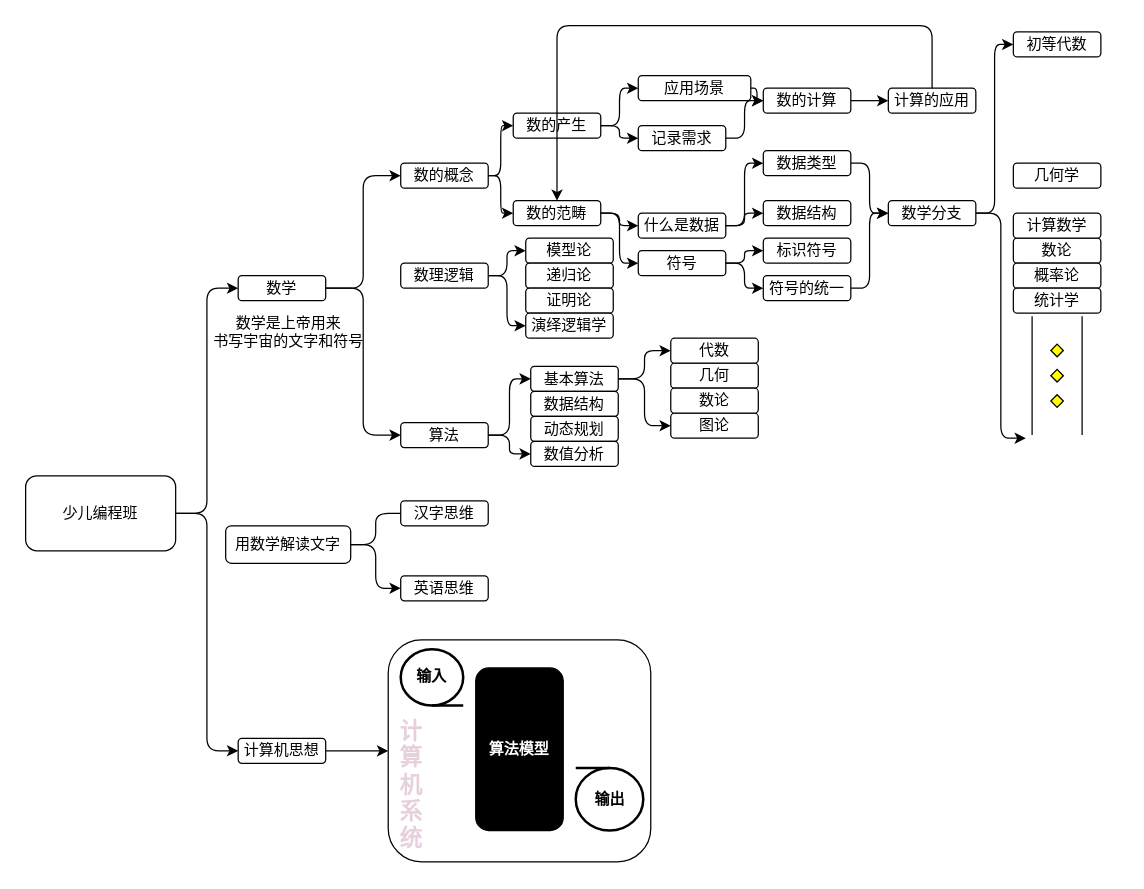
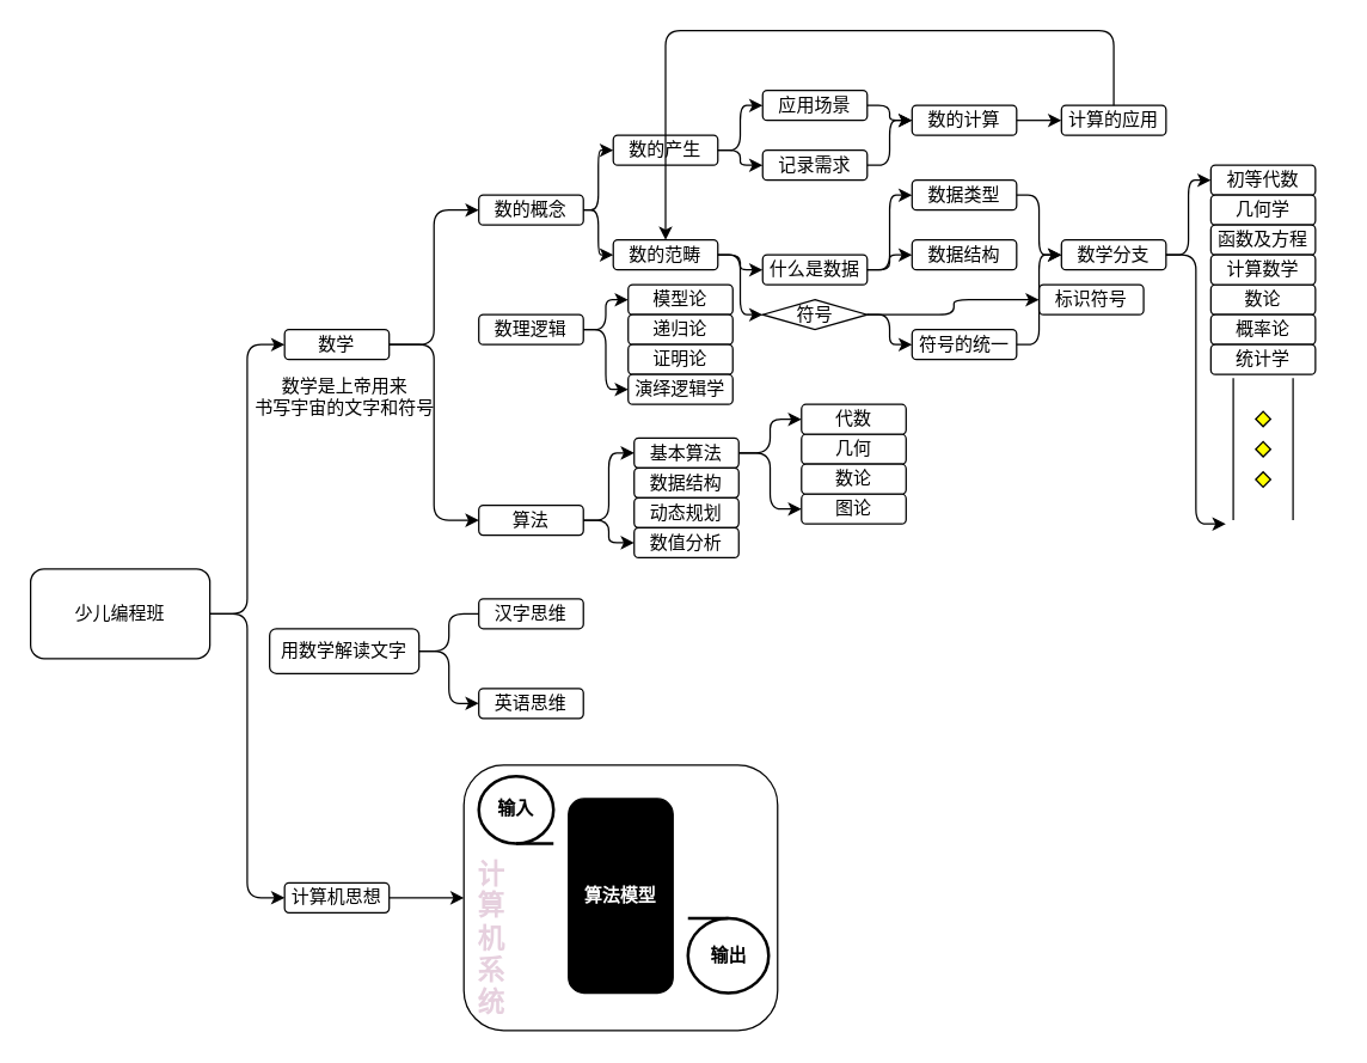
  <mxCell id="0" />
  <mxCell id="1" parent="0" />
  <mxCell id="2" value="少儿编程班" style="rounded=1;whiteSpace=wrap;html=1;" vertex="1" parent="1"><mxGeometry x="20" y="380" width="120" height="60" as="geometry" /></mxCell>
  <mxCell id="3" value="数学" style="rounded=1;whiteSpace=wrap;html=1;" vertex="1" parent="1"><mxGeometry x="190" y="220" width="70" height="20" as="geometry" /></mxCell>
  <mxCell id="4" value="汉字思维" style="rounded=1;whiteSpace=wrap;html=1;" vertex="1" parent="1"><mxGeometry x="320" y="400" width="70" height="20" as="geometry" /></mxCell>
  <mxCell id="5" value="" style="edgeStyle=orthogonalEdgeStyle;rounded=0;orthogonalLoop=1;jettySize=auto;html=1;" edge="1" parent="1" source="6" target="77"><mxGeometry relative="1" as="geometry" /></mxCell>
  <mxCell id="6" value="计算机思想" style="rounded=1;whiteSpace=wrap;html=1;" vertex="1" parent="1"><mxGeometry x="190" y="590" width="70" height="20" as="geometry" /></mxCell>
  <mxCell id="7" value="数的概念" style="rounded=1;whiteSpace=wrap;html=1;" vertex="1" parent="1"><mxGeometry x="320" y="130" width="70" height="20" as="geometry" /></mxCell>
  <mxCell id="8" value="数理逻辑" style="rounded=1;whiteSpace=wrap;html=1;" vertex="1" parent="1"><mxGeometry x="320" y="210" width="70" height="20" as="geometry" /></mxCell>
  <mxCell id="9" value="算法" style="rounded=1;whiteSpace=wrap;html=1;" vertex="1" parent="1"><mxGeometry x="320" y="337.5" width="70" height="20" as="geometry" /></mxCell>
  <mxCell id="10" value="数的产生" style="rounded=1;whiteSpace=wrap;html=1;" vertex="1" parent="1"><mxGeometry x="410" y="90" width="70" height="20" as="geometry" /></mxCell>
- <mxCell id="11" value="应用场景" style="rounded=1;whiteSpace=wrap;html=1;" vertex="1" parent="1"><mxGeometry x="510" y="60" width="90" height="20" as="geometry" /></mxCell>
+ <mxCell id="11" value="应用场景" style="rounded=1;whiteSpace=wrap;html=1;" vertex="1" parent="1"><mxGeometry x="510" y="60" width="70" height="20" as="geometry" /></mxCell>
  <mxCell id="12" value="数的范畴" style="rounded=1;whiteSpace=wrap;html=1;" vertex="1" parent="1"><mxGeometry x="410" y="160" width="70" height="20" as="geometry" /></mxCell>
  <mxCell id="13" value="什么是数据" style="rounded=1;whiteSpace=wrap;html=1;" vertex="1" parent="1"><mxGeometry x="510" y="170" width="70" height="20" as="geometry" /></mxCell>
  <mxCell id="14" value="数据类型" style="rounded=1;whiteSpace=wrap;html=1;" vertex="1" parent="1"><mxGeometry x="610" y="120" width="70" height="20" as="geometry" /></mxCell>
  <mxCell id="15" value="数据结构" style="rounded=1;whiteSpace=wrap;html=1;" vertex="1" parent="1"><mxGeometry x="610" y="160" width="70" height="20" as="geometry" /></mxCell>
- <mxCell id="16" value="符号" style="rounded=1;whiteSpace=wrap;html=1;" vertex="1" parent="1"><mxGeometry x="510" y="200" width="70" height="20" as="geometry" /></mxCell>
- <mxCell id="17" value="标识符号" style="rounded=1;whiteSpace=wrap;html=1;" vertex="1" parent="1"><mxGeometry x="610" y="190" width="70" height="20" as="geometry" /></mxCell>
+ <mxCell id="16" value="符号" style="rhombus;whiteSpace=wrap;html=1;" vertex="1" parent="1"><mxGeometry x="510" y="200" width="70" height="20" as="geometry" /></mxCell>
+ <mxCell id="17" value="标识符号" style="rounded=1;whiteSpace=wrap;html=1;" vertex="1" parent="1"><mxGeometry x="695" y="190" width="70" height="20" as="geometry" /></mxCell>
  <mxCell id="18" value="符号的统一" style="rounded=1;whiteSpace=wrap;html=1;" vertex="1" parent="1"><mxGeometry x="610" y="220" width="70" height="20" as="geometry" /></mxCell>
  <mxCell id="19" value="" style="edgeStyle=elbowEdgeStyle;elbow=horizontal;endArrow=classic;html=1;exitX=1;exitY=0.5;exitDx=0;exitDy=0;entryX=0;entryY=0.5;entryDx=0;entryDy=0;" edge="1" parent="1" source="2" target="3"><mxGeometry width="50" height="50" relative="1" as="geometry"><mxPoint x="150" y="420" as="sourcePoint" /><mxPoint x="200" y="370" as="targetPoint" /></mxGeometry></mxCell>
  <mxCell id="20" value="" style="edgeStyle=elbowEdgeStyle;elbow=horizontal;endArrow=classic;html=1;exitX=1;exitY=0.5;exitDx=0;exitDy=0;entryX=0;entryY=0.5;entryDx=0;entryDy=0;" edge="1" parent="1" source="2" target="6"><mxGeometry width="50" height="50" relative="1" as="geometry"><mxPoint x="160" y="420" as="sourcePoint" /><mxPoint x="200" y="240" as="targetPoint" /></mxGeometry></mxCell>
  <mxCell id="21" value="" style="edgeStyle=elbowEdgeStyle;elbow=horizontal;endArrow=classic;html=1;exitX=1;exitY=0.5;exitDx=0;exitDy=0;entryX=0;entryY=0.5;entryDx=0;entryDy=0;" edge="1" parent="1" source="3" target="7"><mxGeometry width="50" height="50" relative="1" as="geometry"><mxPoint x="170" y="430" as="sourcePoint" /><mxPoint x="210" y="250" as="targetPoint" /></mxGeometry></mxCell>
  <mxCell id="22" value="" style="edgeStyle=elbowEdgeStyle;elbow=horizontal;endArrow=classic;html=1;exitX=1;exitY=0.5;exitDx=0;exitDy=0;entryX=0;entryY=0.5;entryDx=0;entryDy=0;" edge="1" parent="1" source="3" target="9"><mxGeometry width="50" height="50" relative="1" as="geometry"><mxPoint x="180" y="440" as="sourcePoint" /><mxPoint x="320" y="390" as="targetPoint" /></mxGeometry></mxCell>
  <mxCell id="23" value="" style="edgeStyle=elbowEdgeStyle;elbow=horizontal;endArrow=classic;html=1;exitX=1;exitY=0.5;exitDx=0;exitDy=0;entryX=0;entryY=0.5;entryDx=0;entryDy=0;" edge="1" parent="1" source="7" target="10"><mxGeometry width="50" height="50" relative="1" as="geometry"><mxPoint x="190" y="450" as="sourcePoint" /><mxPoint x="230" y="270" as="targetPoint" /></mxGeometry></mxCell>
  <mxCell id="24" value="" style="edgeStyle=elbowEdgeStyle;elbow=horizontal;endArrow=classic;html=1;exitX=1;exitY=0.5;exitDx=0;exitDy=0;entryX=0;entryY=0.5;entryDx=0;entryDy=0;" edge="1" parent="1" source="7" target="12"><mxGeometry width="50" height="50" relative="1" as="geometry"><mxPoint x="200" y="460" as="sourcePoint" /><mxPoint x="240" y="280" as="targetPoint" /></mxGeometry></mxCell>
  <mxCell id="25" value="" style="edgeStyle=elbowEdgeStyle;elbow=horizontal;endArrow=classic;html=1;exitX=1;exitY=0.5;exitDx=0;exitDy=0;entryX=0;entryY=0.5;entryDx=0;entryDy=0;" edge="1" parent="1" source="10" target="11"><mxGeometry width="50" height="50" relative="1" as="geometry"><mxPoint x="210" y="470" as="sourcePoint" /><mxPoint x="250" y="290" as="targetPoint" /></mxGeometry></mxCell>
  <mxCell id="26" value="" style="edgeStyle=elbowEdgeStyle;elbow=horizontal;endArrow=classic;html=1;exitX=1;exitY=0.5;exitDx=0;exitDy=0;entryX=0;entryY=0.5;entryDx=0;entryDy=0;" edge="1" parent="1" source="12" target="16"><mxGeometry width="50" height="50" relative="1" as="geometry"><mxPoint x="220" y="480" as="sourcePoint" /><mxPoint x="260" y="300" as="targetPoint" /></mxGeometry></mxCell>
  <mxCell id="27" value="" style="edgeStyle=elbowEdgeStyle;elbow=horizontal;endArrow=classic;html=1;exitX=1;exitY=0.5;exitDx=0;exitDy=0;entryX=0;entryY=0.5;entryDx=0;entryDy=0;" edge="1" parent="1" source="12" target="13"><mxGeometry width="50" height="50" relative="1" as="geometry"><mxPoint x="230" y="490" as="sourcePoint" /><mxPoint x="270" y="310" as="targetPoint" /></mxGeometry></mxCell>
  <mxCell id="28" value="" style="edgeStyle=elbowEdgeStyle;elbow=horizontal;endArrow=classic;html=1;exitX=1;exitY=0.5;exitDx=0;exitDy=0;entryX=0;entryY=0.5;entryDx=0;entryDy=0;" edge="1" parent="1" source="13" target="14"><mxGeometry width="50" height="50" relative="1" as="geometry"><mxPoint x="240" y="500" as="sourcePoint" /><mxPoint x="280" y="320" as="targetPoint" /></mxGeometry></mxCell>
  <mxCell id="29" value="" style="edgeStyle=elbowEdgeStyle;elbow=horizontal;endArrow=classic;html=1;exitX=1;exitY=0.5;exitDx=0;exitDy=0;entryX=0;entryY=0.5;entryDx=0;entryDy=0;" edge="1" parent="1" source="16" target="18"><mxGeometry width="50" height="50" relative="1" as="geometry"><mxPoint x="250" y="510" as="sourcePoint" /><mxPoint x="290" y="330" as="targetPoint" /></mxGeometry></mxCell>
  <mxCell id="30" value="" style="edgeStyle=elbowEdgeStyle;elbow=horizontal;endArrow=classic;html=1;entryX=0;entryY=0.5;entryDx=0;entryDy=0;exitX=1;exitY=0.5;exitDx=0;exitDy=0;" edge="1" parent="1" source="13" target="15"><mxGeometry width="50" height="50" relative="1" as="geometry"><mxPoint x="580" y="150" as="sourcePoint" /><mxPoint x="300" y="340" as="targetPoint" /></mxGeometry></mxCell>
  <mxCell id="31" value="" style="edgeStyle=elbowEdgeStyle;elbow=horizontal;endArrow=classic;html=1;exitX=1;exitY=0.5;exitDx=0;exitDy=0;entryX=0;entryY=0.5;entryDx=0;entryDy=0;" edge="1" parent="1" source="16" target="17"><mxGeometry width="50" height="50" relative="1" as="geometry"><mxPoint x="270" y="530" as="sourcePoint" /><mxPoint x="310" y="350" as="targetPoint" /></mxGeometry></mxCell>
  <mxCell id="32" value="记录需求" style="rounded=1;whiteSpace=wrap;html=1;" vertex="1" parent="1"><mxGeometry x="510" y="100" width="70" height="20" as="geometry" /></mxCell>
  <mxCell id="33" value="" style="edgeStyle=elbowEdgeStyle;elbow=horizontal;endArrow=classic;html=1;entryX=0;entryY=0.5;entryDx=0;entryDy=0;" edge="1" parent="1" target="32"><mxGeometry width="50" height="50" relative="1" as="geometry"><mxPoint x="480" y="100" as="sourcePoint" /><mxPoint x="520" y="80" as="targetPoint" /></mxGeometry></mxCell>
  <mxCell id="34" value="数的计算" style="rounded=1;whiteSpace=wrap;html=1;" vertex="1" parent="1"><mxGeometry x="610" y="70" width="70" height="20" as="geometry" /></mxCell>
  <mxCell id="35" value="" style="edgeStyle=elbowEdgeStyle;elbow=horizontal;endArrow=classic;html=1;exitX=1;exitY=0.5;exitDx=0;exitDy=0;entryX=0;entryY=0.5;entryDx=0;entryDy=0;" edge="1" parent="1" source="32" target="34"><mxGeometry width="50" height="50" relative="1" as="geometry"><mxPoint x="590" y="190" as="sourcePoint" /><mxPoint x="620" y="140" as="targetPoint" /></mxGeometry></mxCell>
  <mxCell id="36" value="计算的应用" style="rounded=1;whiteSpace=wrap;html=1;" vertex="1" parent="1"><mxGeometry x="710" y="70" width="70" height="20" as="geometry" /></mxCell>
  <mxCell id="37" value="" style="edgeStyle=elbowEdgeStyle;elbow=horizontal;endArrow=classic;html=1;exitX=1;exitY=0.5;exitDx=0;exitDy=0;" edge="1" parent="1" source="11"><mxGeometry width="50" height="50" relative="1" as="geometry"><mxPoint x="590" y="120" as="sourcePoint" /><mxPoint x="610" y="80" as="targetPoint" /></mxGeometry></mxCell>
  <mxCell id="38" value="" style="edgeStyle=elbowEdgeStyle;elbow=horizontal;endArrow=classic;html=1;exitX=1;exitY=0.5;exitDx=0;exitDy=0;entryX=0;entryY=0.5;entryDx=0;entryDy=0;" edge="1" parent="1" source="34" target="36"><mxGeometry width="50" height="50" relative="1" as="geometry"><mxPoint x="590" y="120" as="sourcePoint" /><mxPoint x="620" y="90" as="targetPoint" /></mxGeometry></mxCell>
  <mxCell id="39" value="" style="edgeStyle=elbowEdgeStyle;elbow=horizontal;endArrow=classic;html=1;exitX=0.5;exitY=0;exitDx=0;exitDy=0;entryX=0.5;entryY=0;entryDx=0;entryDy=0;" edge="1" parent="1" source="36" target="12"><mxGeometry width="50" height="50" relative="1" as="geometry"><mxPoint x="600" y="130" as="sourcePoint" /><mxPoint x="630" y="100" as="targetPoint" /><Array as="points"><mxPoint x="780" y="20" /><mxPoint x="590" y="20" /><mxPoint x="810" y="110" /><mxPoint x="745" y="130" /></Array></mxGeometry></mxCell>
  <mxCell id="40" value="数学分支" style="rounded=1;whiteSpace=wrap;html=1;" vertex="1" parent="1"><mxGeometry x="710" y="160" width="70" height="20" as="geometry" /></mxCell>
  <mxCell id="41" value="" style="edgeStyle=elbowEdgeStyle;elbow=horizontal;endArrow=classic;html=1;exitX=1;exitY=0.5;exitDx=0;exitDy=0;entryX=0;entryY=0.5;entryDx=0;entryDy=0;" edge="1" parent="1" source="14" target="40"><mxGeometry width="50" height="50" relative="1" as="geometry"><mxPoint x="590" y="190" as="sourcePoint" /><mxPoint x="620" y="140" as="targetPoint" /></mxGeometry></mxCell>
  <mxCell id="42" value="" style="edgeStyle=elbowEdgeStyle;elbow=horizontal;endArrow=classic;html=1;exitX=1;exitY=0.5;exitDx=0;exitDy=0;entryX=0;entryY=0.5;entryDx=0;entryDy=0;" edge="1" parent="1" source="18" target="40"><mxGeometry width="50" height="50" relative="1" as="geometry"><mxPoint x="690" y="140" as="sourcePoint" /><mxPoint x="720" y="180" as="targetPoint" /></mxGeometry></mxCell>
- <mxCell id="43" value="初等代数" style="rounded=1;whiteSpace=wrap;html=1;" vertex="1" parent="1"><mxGeometry x="810" y="25" width="70" height="20" as="geometry" /></mxCell>
+ <mxCell id="43" value="初等代数" style="rounded=1;whiteSpace=wrap;html=1;" vertex="1" parent="1"><mxGeometry x="810" y="110" width="70" height="20" as="geometry" /></mxCell>
  <mxCell id="44" value="几何学" style="rounded=1;whiteSpace=wrap;html=1;" vertex="1" parent="1"><mxGeometry x="810" y="130" width="70" height="20" as="geometry" /></mxCell>
+ <mxCell id="45" value="函数及方程" style="rounded=1;whiteSpace=wrap;html=1;" vertex="1" parent="1"><mxGeometry x="810" y="150" width="70" height="20" as="geometry" /></mxCell>
  <mxCell id="46" value="数论" style="rounded=1;whiteSpace=wrap;html=1;" vertex="1" parent="1"><mxGeometry x="810" y="190" width="70" height="20" as="geometry" /></mxCell>
  <mxCell id="47" value="概率论" style="rounded=1;whiteSpace=wrap;html=1;" vertex="1" parent="1"><mxGeometry x="810" y="210" width="70" height="20" as="geometry" /></mxCell>
  <mxCell id="48" value="统计学" style="rounded=1;whiteSpace=wrap;html=1;" vertex="1" parent="1"><mxGeometry x="810" y="230" width="70" height="20" as="geometry" /></mxCell>
  <mxCell id="49" value="计算数学" style="rounded=1;whiteSpace=wrap;html=1;" vertex="1" parent="1"><mxGeometry x="810" y="170" width="70" height="20" as="geometry" /></mxCell>
  <mxCell id="50" value="" style="edgeStyle=elbowEdgeStyle;elbow=horizontal;endArrow=classic;html=1;exitX=1;exitY=0.5;exitDx=0;exitDy=0;entryX=0;entryY=0.5;entryDx=0;entryDy=0;" edge="1" parent="1" source="40" target="43"><mxGeometry width="50" height="50" relative="1" as="geometry"><mxPoint x="590" y="190" as="sourcePoint" /><mxPoint x="620" y="140" as="targetPoint" /></mxGeometry></mxCell>
  <mxCell id="51" value="" style="edgeStyle=elbowEdgeStyle;elbow=horizontal;endArrow=classic;html=1;exitX=1;exitY=0.5;exitDx=0;exitDy=0;" edge="1" parent="1" source="40"><mxGeometry width="50" height="50" relative="1" as="geometry"><mxPoint x="600" y="200" as="sourcePoint" /><mxPoint x="820" y="350" as="targetPoint" /><Array as="points"><mxPoint x="800" y="270" /></Array></mxGeometry></mxCell>
  <mxCell id="52" value="" style="verticalLabelPosition=bottom;verticalAlign=top;html=1;shape=mxgraph.flowchart.parallel_mode;pointerEvents=1;rotation=90;" vertex="1" parent="1"><mxGeometry x="797.5" y="280" width="95" height="40" as="geometry" /></mxCell>
  <mxCell id="53" value="模型论" style="rounded=1;whiteSpace=wrap;html=1;" vertex="1" parent="1"><mxGeometry x="420" y="190" width="70" height="20" as="geometry" /></mxCell>
  <mxCell id="54" value="递归论" style="rounded=1;whiteSpace=wrap;html=1;" vertex="1" parent="1"><mxGeometry x="420" y="210" width="70" height="20" as="geometry" /></mxCell>
  <mxCell id="55" value="证明论" style="rounded=1;whiteSpace=wrap;html=1;" vertex="1" parent="1"><mxGeometry x="420" y="230" width="70" height="20" as="geometry" /></mxCell>
  <mxCell id="56" value="演绎逻辑学" style="rounded=1;whiteSpace=wrap;html=1;" vertex="1" parent="1"><mxGeometry x="420" y="250" width="70" height="20" as="geometry" /></mxCell>
  <mxCell id="57" value="" style="edgeStyle=elbowEdgeStyle;elbow=horizontal;endArrow=classic;html=1;exitX=1;exitY=0.5;exitDx=0;exitDy=0;entryX=0;entryY=0.5;entryDx=0;entryDy=0;" edge="1" parent="1" source="8" target="53"><mxGeometry width="50" height="50" relative="1" as="geometry"><mxPoint x="400" y="150" as="sourcePoint" /><mxPoint x="420" y="110" as="targetPoint" /></mxGeometry></mxCell>
  <mxCell id="58" value="" style="edgeStyle=elbowEdgeStyle;elbow=horizontal;endArrow=classic;html=1;exitX=1;exitY=0.5;exitDx=0;exitDy=0;entryX=0;entryY=0.5;entryDx=0;entryDy=0;" edge="1" parent="1" source="8" target="56"><mxGeometry width="50" height="50" relative="1" as="geometry"><mxPoint x="410" y="160" as="sourcePoint" /><mxPoint x="430" y="120" as="targetPoint" /></mxGeometry></mxCell>
  <mxCell id="59" value="数学是上帝用来&lt;br&gt;书写宇宙的文字和符号" style="text;html=1;align=center;verticalAlign=middle;resizable=0;points=[];autosize=1;" vertex="1" parent="1"><mxGeometry x="160" y="250" width="140" height="30" as="geometry" /></mxCell>
  <mxCell id="60" value="基本算法" style="rounded=1;whiteSpace=wrap;html=1;" vertex="1" parent="1"><mxGeometry x="424" y="292.5" width="70" height="20" as="geometry" /></mxCell>
  <mxCell id="61" value="图论" style="rounded=1;whiteSpace=wrap;html=1;" vertex="1" parent="1"><mxGeometry x="536" y="330" width="70" height="20" as="geometry" /></mxCell>
  <mxCell id="62" value="几何" style="rounded=1;whiteSpace=wrap;html=1;" vertex="1" parent="1"><mxGeometry x="536" y="290" width="70" height="20" as="geometry" /></mxCell>
  <mxCell id="63" value="数论" style="rounded=1;whiteSpace=wrap;html=1;" vertex="1" parent="1"><mxGeometry x="536" y="310" width="70" height="20" as="geometry" /></mxCell>
  <mxCell id="64" value="代数" style="rounded=1;whiteSpace=wrap;html=1;" vertex="1" parent="1"><mxGeometry x="536" y="270" width="70" height="20" as="geometry" /></mxCell>
  <mxCell id="65" value="数据结构" style="rounded=1;whiteSpace=wrap;html=1;" vertex="1" parent="1"><mxGeometry x="424" y="312.5" width="70" height="20" as="geometry" /></mxCell>
  <mxCell id="66" value="动态规划" style="rounded=1;whiteSpace=wrap;html=1;" vertex="1" parent="1"><mxGeometry x="424" y="332.5" width="70" height="20" as="geometry" /></mxCell>
  <mxCell id="67" value="数值分析" style="rounded=1;whiteSpace=wrap;html=1;" vertex="1" parent="1"><mxGeometry x="424" y="352.5" width="70" height="20" as="geometry" /></mxCell>
  <mxCell id="68" value="" style="edgeStyle=elbowEdgeStyle;elbow=horizontal;endArrow=classic;html=1;exitX=1;exitY=0.5;exitDx=0;exitDy=0;entryX=0;entryY=0.5;entryDx=0;entryDy=0;" edge="1" parent="1" source="9" target="60"><mxGeometry width="50" height="50" relative="1" as="geometry"><mxPoint x="394" y="402.5" as="sourcePoint" /><mxPoint x="434" y="282.5" as="targetPoint" /></mxGeometry></mxCell>
  <mxCell id="69" value="" style="edgeStyle=elbowEdgeStyle;elbow=horizontal;endArrow=classic;html=1;exitX=1;exitY=0.5;exitDx=0;exitDy=0;entryX=0;entryY=0.5;entryDx=0;entryDy=0;" edge="1" parent="1" source="60" target="64"><mxGeometry width="50" height="50" relative="1" as="geometry"><mxPoint x="510" y="375" as="sourcePoint" /><mxPoint x="456" y="310" as="targetPoint" /></mxGeometry></mxCell>
  <mxCell id="70" value="" style="edgeStyle=elbowEdgeStyle;elbow=horizontal;endArrow=classic;html=1;exitX=1;exitY=0.5;exitDx=0;exitDy=0;entryX=0;entryY=0.5;entryDx=0;entryDy=0;" edge="1" parent="1" source="60" target="61"><mxGeometry width="50" height="50" relative="1" as="geometry"><mxPoint x="510" y="375" as="sourcePoint" /><mxPoint x="466" y="320" as="targetPoint" /></mxGeometry></mxCell>
  <mxCell id="71" value="" style="edgeStyle=elbowEdgeStyle;elbow=horizontal;endArrow=classic;html=1;entryX=0;entryY=0.5;entryDx=0;entryDy=0;exitX=1;exitY=0.5;exitDx=0;exitDy=0;" edge="1" parent="1" source="9" target="67"><mxGeometry width="50" height="50" relative="1" as="geometry"><mxPoint x="394" y="402.5" as="sourcePoint" /><mxPoint x="464" y="312.5" as="targetPoint" /></mxGeometry></mxCell>
  <mxCell id="72" value="用数学解读文字" style="rounded=1;whiteSpace=wrap;html=1;" vertex="1" parent="1"><mxGeometry x="180" y="420" width="100" height="30" as="geometry" /></mxCell>
  <mxCell id="73" value="英语思维" style="rounded=1;whiteSpace=wrap;html=1;" vertex="1" parent="1"><mxGeometry x="320" y="460" width="70" height="20" as="geometry" /></mxCell>
  <mxCell id="74" value="" style="edgeStyle=elbowEdgeStyle;elbow=horizontal;endArrow=none;html=1;exitX=1;exitY=0.5;exitDx=0;exitDy=0;entryX=0;entryY=0.5;entryDx=0;entryDy=0;" edge="1" parent="1" source="72" target="4"><mxGeometry width="50" height="50" relative="1" as="geometry"><mxPoint x="270" y="240" as="sourcePoint" /><mxPoint x="330" y="357.5" as="targetPoint" /></mxGeometry></mxCell>
  <mxCell id="75" value="" style="edgeStyle=elbowEdgeStyle;elbow=horizontal;endArrow=classic;html=1;exitX=1;exitY=0.5;exitDx=0;exitDy=0;entryX=0;entryY=0.5;entryDx=0;entryDy=0;" edge="1" parent="1" source="72" target="73"><mxGeometry width="50" height="50" relative="1" as="geometry"><mxPoint x="290" y="445" as="sourcePoint" /><mxPoint x="330" y="420" as="targetPoint" /></mxGeometry></mxCell>
  <mxCell id="76" value="" style="group" vertex="1" connectable="0" parent="1"><mxGeometry x="310" y="511.25" width="210" height="177.5" as="geometry" /></mxCell>
  <mxCell id="77" value="" style="rounded=1;whiteSpace=wrap;html=1;" vertex="1" parent="76"><mxGeometry width="210" height="177.5" as="geometry" /></mxCell>
  <mxCell id="78" value="&lt;b&gt;&lt;font color=&quot;#ffffff&quot;&gt;算法模型&lt;/font&gt;&lt;/b&gt;" style="rounded=1;whiteSpace=wrap;html=1;fillColor=#000000;" vertex="1" parent="76"><mxGeometry x="70" y="22.5" width="70" height="130" as="geometry" /></mxCell>
  <mxCell id="79" value="&lt;b&gt;输入&lt;/b&gt;" style="strokeWidth=2;html=1;shape=mxgraph.flowchart.sequential_data;whiteSpace=wrap;" vertex="1" parent="76"><mxGeometry x="10" y="7.5" width="50" height="45" as="geometry" /></mxCell>
  <mxCell id="80" value="" style="group" vertex="1" connectable="0" parent="76"><mxGeometry x="150" y="102.5" width="54" height="50" as="geometry" /></mxCell>
  <mxCell id="81" value="" style="strokeWidth=2;html=1;shape=mxgraph.flowchart.sequential_data;whiteSpace=wrap;rotation=-180;" vertex="1" parent="80"><mxGeometry width="54" height="50" as="geometry" /></mxCell>
  <mxCell id="82" value="&lt;b&gt;输出&lt;/b&gt;" style="text;html=1;align=center;verticalAlign=middle;resizable=0;points=[];autosize=1;" vertex="1" parent="80"><mxGeometry x="7" y="15" width="40" height="20" as="geometry" /></mxCell>
  <mxCell id="83" value="&lt;b&gt;&lt;font style=&quot;font-size: 18px&quot; color=&quot;#e6d0de&quot;&gt;计&lt;br&gt;算&lt;br&gt;机&lt;br&gt;系&lt;br&gt;统&lt;/font&gt;&lt;/b&gt;" style="text;html=1;align=center;verticalAlign=middle;resizable=0;points=[];autosize=1;" vertex="1" parent="76"><mxGeometry x="3" y="71.75" width="30" height="90" as="geometry" /></mxCell>
